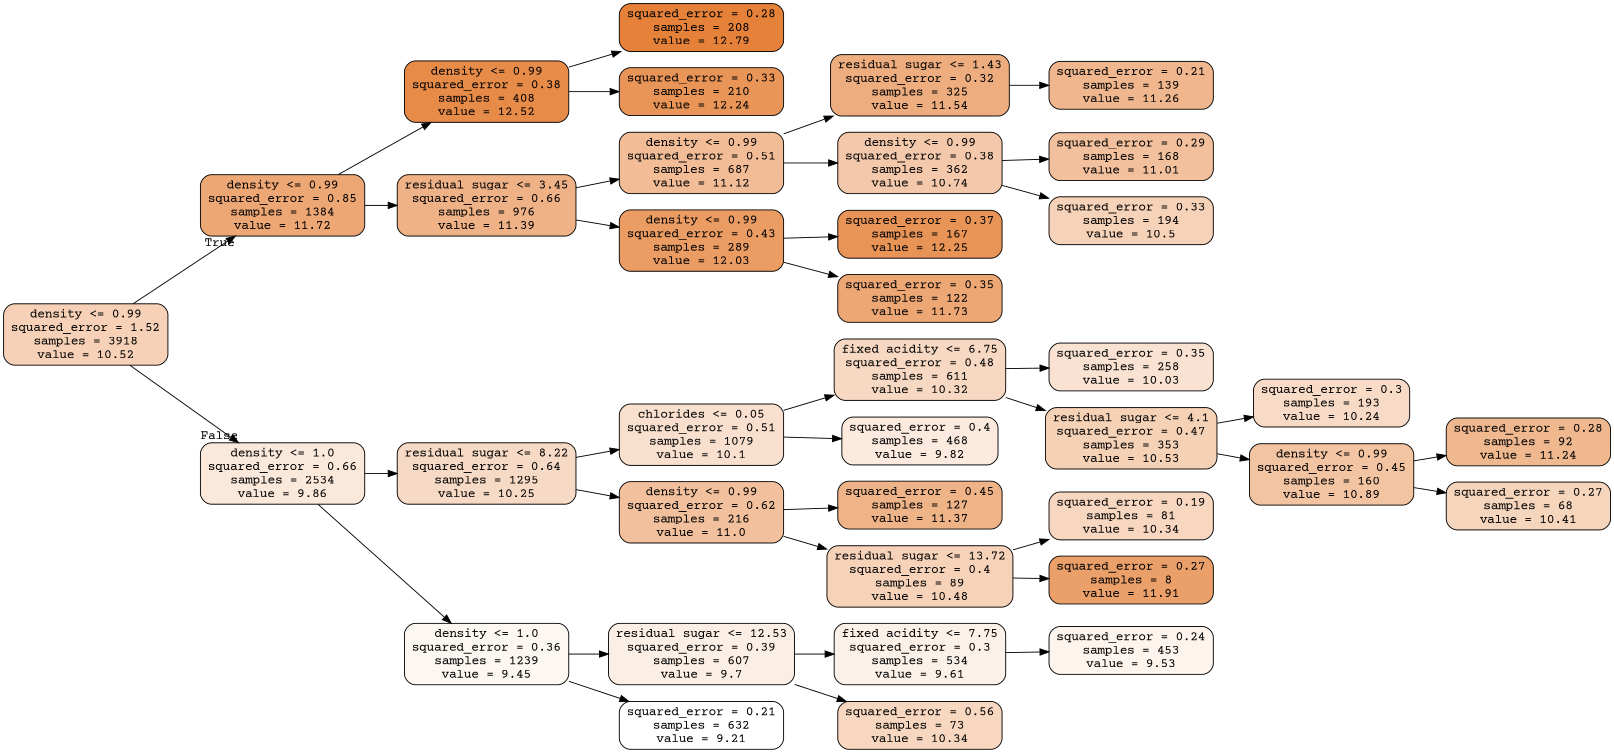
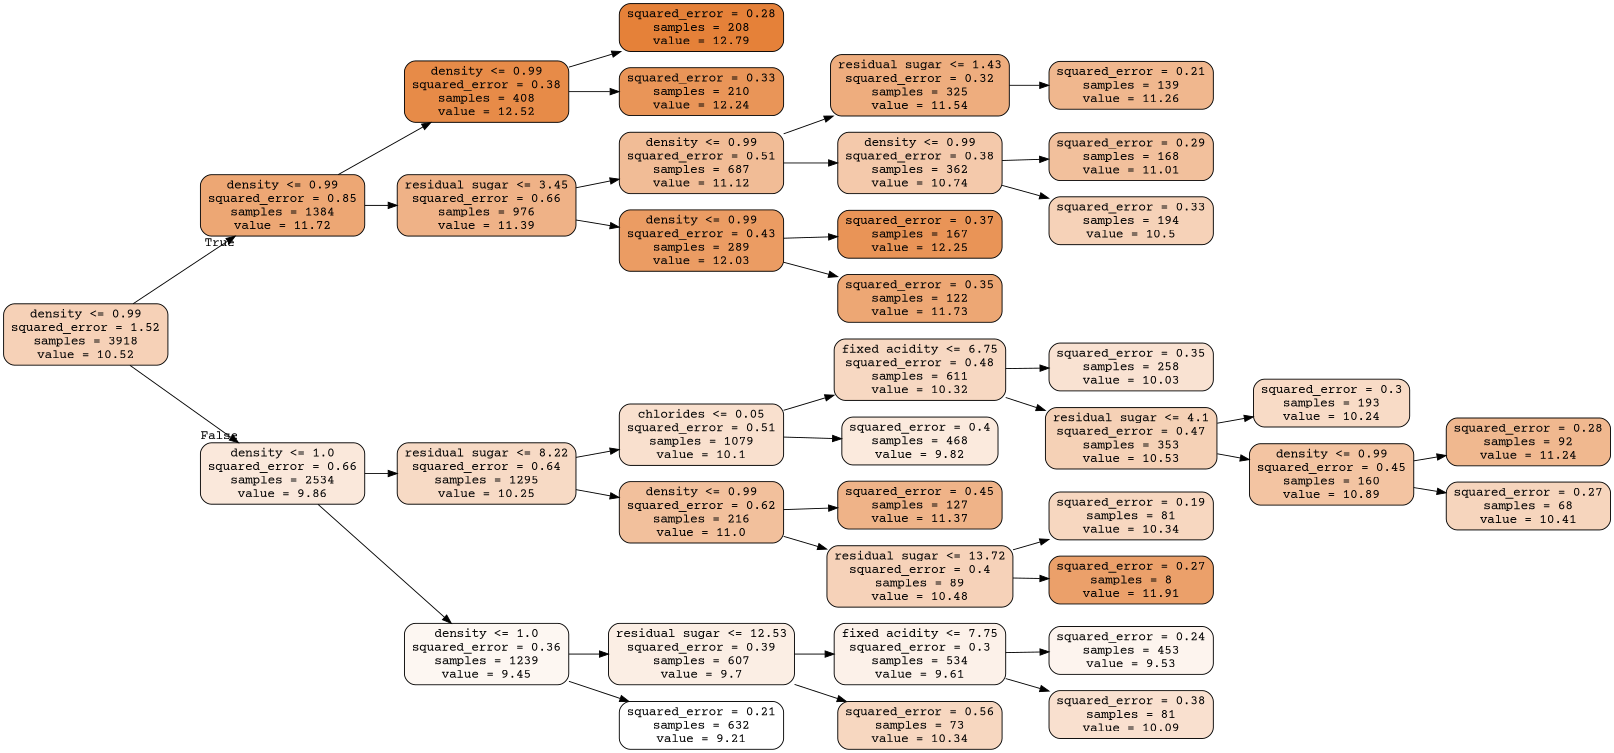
  digraph {
    fontname="Courier Prime"
    rankdir=LR
    node [color=black fillcolor="#eda774" fontname="Courier Prime" shape=box style="filled, rounded"]
    edge [fontname="Courier Prime"]
    n1 [fillcolor="#f6d1b7" label="density <= 0.99\nsquared_error = 1.52\nsamples = 3918\nvalue = 10.52"]
    n2 [label="density <= 0.99\nsquared_error = 0.85\nsamples = 1384\nvalue = 11.72"]
    n3 [fillcolor="#fae8db" label="density <= 1.0\nsquared_error = 0.66\nsamples = 2534\nvalue = 9.86"]
    n4 [fillcolor="#e78b48" label="density <= 0.99\nsquared_error = 0.38\nsamples = 408\nvalue = 12.52"]
    n5 [fillcolor="#efb287" label="residual sugar <= 3.45\nsquared_error = 0.66\nsamples = 976\nvalue = 11.39"]
    n6 [fillcolor="#f7dac5" label="residual sugar <= 8.22\nsquared_error = 0.64\nsamples = 1295\nvalue = 10.25"]
    n7 [fillcolor="#fdf7f2" label="density <= 1.0\nsquared_error = 0.36\nsamples = 1239\nvalue = 9.45"]
    n8 [fillcolor="#e58139" label="squared_error = 0.28\nsamples = 208\nvalue = 12.79"]
    n9 [fillcolor="#e99558" label="squared_error = 0.33\nsamples = 210\nvalue = 12.24"]
    n10 [fillcolor="#f1bc96" label="density <= 0.99\nsquared_error = 0.51\nsamples = 687\nvalue = 11.12"]
    n11 [fillcolor="#eb9c63" label="density <= 0.99\nsquared_error = 0.43\nsamples = 289\nvalue = 12.03"]
    n12 [fillcolor="#eead7e" label="residual sugar <= 1.43\nsquared_error = 0.32\nsamples = 325\nvalue = 11.54"]
    n13 [fillcolor="#f4c9ab" label="density <= 0.99\nsquared_error = 0.38\nsamples = 362\nvalue = 10.74"]
    n14 [fillcolor="#e99457" label="squared_error = 0.37\nsamples = 167\nvalue = 12.25"]
    n15 [label="squared_error = 0.35\nsamples = 122\nvalue = 11.73"]
    n16 [fillcolor="#f0b78e" label="squared_error = 0.21\nsamples = 139\nvalue = 11.26"]
    n17 [fillcolor="#f2c09c" label="squared_error = 0.29\nsamples = 168\nvalue = 11.01"]
    n18 [fillcolor="#f6d2b8" label="squared_error = 0.33\nsamples = 194\nvalue = 10.5"]
    n19 [fillcolor="#f9e0ce" label="chlorides <= 0.05\nsquared_error = 0.51\nsamples = 1079\nvalue = 10.1"]
    n20 [fillcolor="#f2c09c" label="density <= 0.99\nsquared_error = 0.62\nsamples = 216\nvalue = 11.0"]
    n21 [fillcolor="#fbeee4" label="residual sugar <= 12.53\nsquared_error = 0.39\nsamples = 607\nvalue = 9.7"]
    n22 [fillcolor="#ffffff" label="squared_error = 0.21\nsamples = 632\nvalue = 9.21"]
    n23 [fillcolor="#f7d8c2" label="fixed acidity <= 6.75\nsquared_error = 0.48\nsamples = 611\nvalue = 10.32"]
    n24 [fillcolor="#fbeadd" label="squared_error = 0.4\nsamples = 468\nvalue = 9.82"]
    n25 [fillcolor="#efb388" label="squared_error = 0.45\nsamples = 127\nvalue = 11.37"]
    n26 [fillcolor="#f6d2b9" label="residual sugar <= 13.72\nsquared_error = 0.4\nsamples = 89\nvalue = 10.48"]
    n27 [fillcolor="#f9e2d2" label="squared_error = 0.35\nsamples = 258\nvalue = 10.03"]
    n28 [fillcolor="#f5d1b6" label="residual sugar <= 4.1\nsquared_error = 0.47\nsamples = 353\nvalue = 10.53"]
    n29 [fillcolor="#f8dbc6" label="squared_error = 0.3\nsamples = 193\nvalue = 10.24"]
    n30 [fillcolor="#f3c4a2" label="density <= 0.99\nsquared_error = 0.45\nsamples = 160\nvalue = 10.89"]
    n31 [fillcolor="#f0b88f" label="squared_error = 0.28\nsamples = 92\nvalue = 11.24"]
    n32 [fillcolor="#f6d5bd" label="squared_error = 0.27\nsamples = 68\nvalue = 10.41"]
    n33 [fillcolor="#f7d7c0" label="squared_error = 0.19\nsamples = 81\nvalue = 10.34"]
    n34 [fillcolor="#eba06a" label="squared_error = 0.27\nsamples = 8\nvalue = 11.91"]
    n35 [fillcolor="#fcf1e9" label="fixed acidity <= 7.75\nsquared_error = 0.3\nsamples = 534\nvalue = 9.61"]
    n36 [fillcolor="#f7d7c0" label="squared_error = 0.56\nsamples = 73\nvalue = 10.34"]
    n37 [fillcolor="#fdf4ee" label="squared_error = 0.24\nsamples = 453\nvalue = 9.53"]
+   n38 [fillcolor="#f9e0cf" label="squared_error = 0.38\nsamples = 81\nvalue = 10.09"]
    n1 -> n2 [headlabel=True labelangle=45 labeldistance=2.5]
    n1 -> n3 [headlabel=False labelangle=-45 labeldistance=2.5]
    n2 -> n4
    n2 -> n5
    n3 -> n6
    n3 -> n7
    n4 -> n8
    n4 -> n9
    n5 -> n10
    n5 -> n11
    n6 -> n19
    n6 -> n20
    n7 -> n21
    n7 -> n22
    n10 -> n12
    n10 -> n13
    n11 -> n14
    n11 -> n15
    n12 -> n16
    n13 -> n17
    n13 -> n18
    n19 -> n23
    n19 -> n24
    n20 -> n25
    n20 -> n26
    n21 -> n35
    n21 -> n36
    n23 -> n27
    n23 -> n28
    n26 -> n33
    n26 -> n34
    n28 -> n29
    n28 -> n30
    n30 -> n31
    n30 -> n32
    n35 -> n37
+   n35 -> n38
  }
